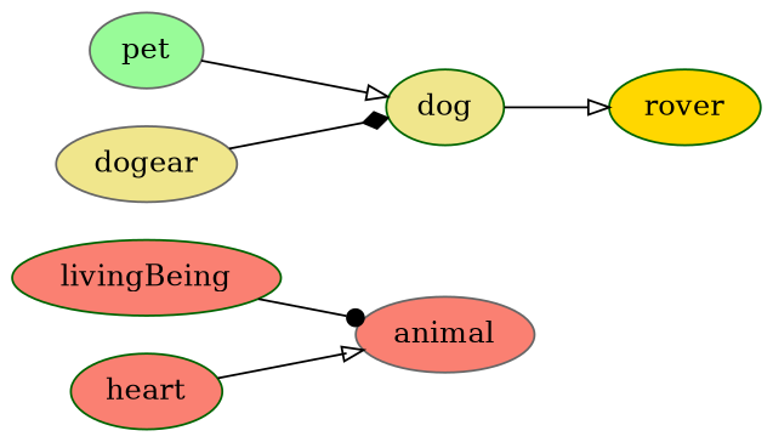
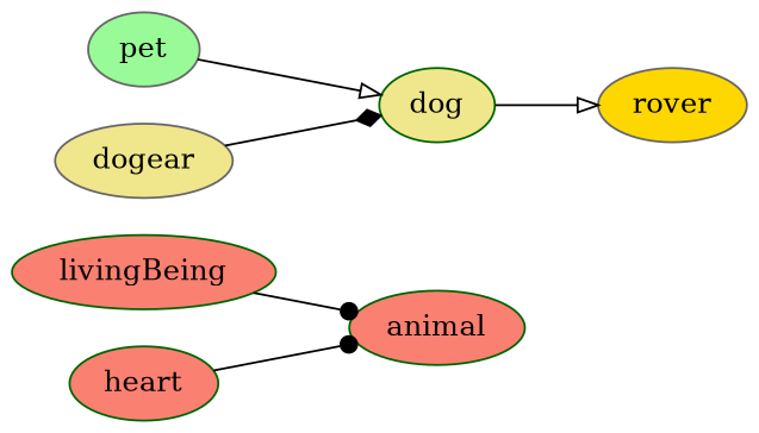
  digraph {
    rankdir=LR
    node [color=gray40 fillcolor=salmon style=filled]
    edge [arrowhead=dot type=hypernymOf]
    livingBeing [color=darkgreen]
-   animal
+   animal [color=darkgreen]
    pet [fillcolor=palegreen]
    dog [color=darkgreen fillcolor=khaki]
-   rover [color=darkgreen fillcolor=gold]
+   rover [fillcolor=gold]
    dogear [fillcolor=khaki]
    heart [color=darkgreen]
    livingBeing -> animal
    pet -> dog [arrowhead=onormal]
    dog -> rover [arrowhead=onormal]
    dogear -> dog [arrowhead=diamond type=partOf]
-   heart -> animal [arrowhead=onormal type=partOf]
+   heart -> animal [type=partOf]
  }
